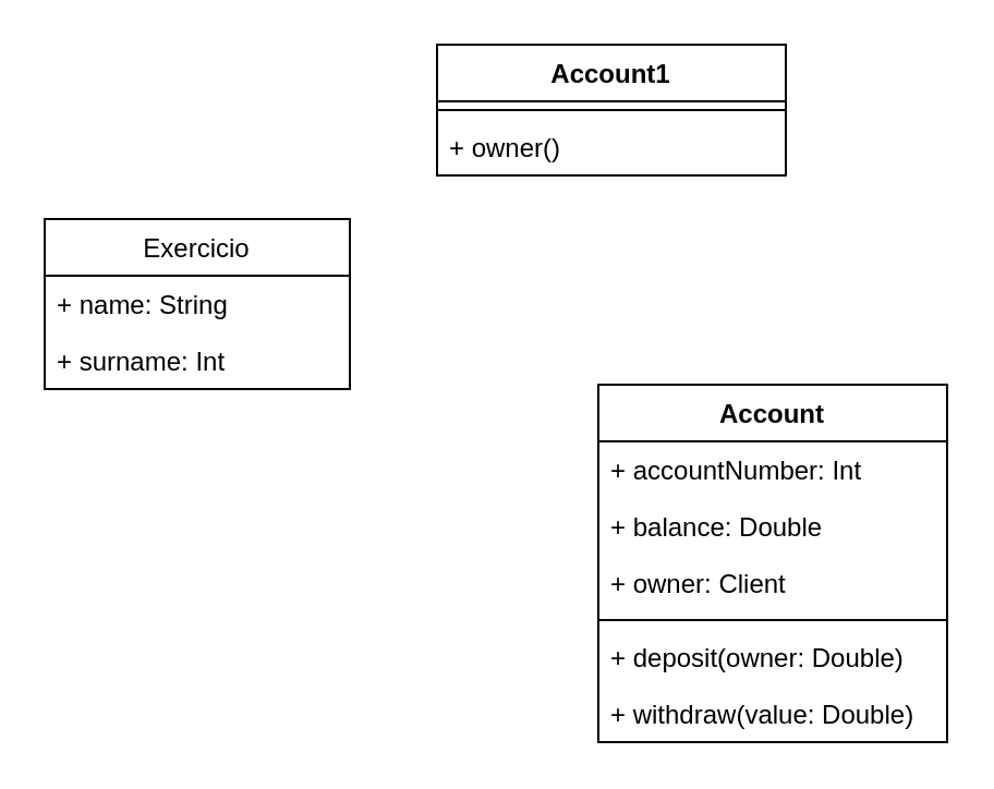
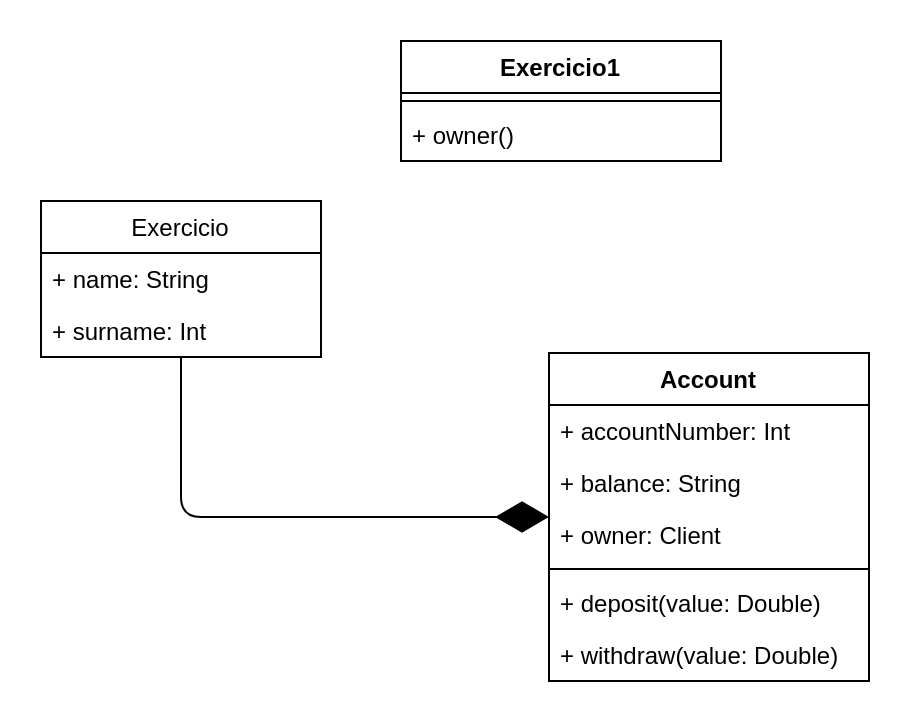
  <mxCell id="0" />
  <mxCell id="1" parent="0" />
  <mxCell id="2" value="Exercicio" style="swimlane;fontStyle=0;childLayout=stackLayout;horizontal=1;startSize=26;fillColor=none;horizontalStack=0;resizeParent=1;resizeParentMax=0;resizeLast=0;collapsible=1;marginBottom=0;" vertex="1" parent="1"><mxGeometry x="20" y="100" width="140" height="78" as="geometry" /></mxCell>
  <mxCell id="3" value="+ name: String" style="text;strokeColor=none;fillColor=none;align=left;verticalAlign=top;spacingLeft=4;spacingRight=4;overflow=hidden;rotatable=0;points=[[0,0.5],[1,0.5]];portConstraint=eastwest;" vertex="1" parent="2"><mxGeometry y="26" width="140" height="26" as="geometry" /></mxCell>
  <mxCell id="4" value="+ surname: Int" style="text;strokeColor=none;fillColor=none;align=left;verticalAlign=top;spacingLeft=4;spacingRight=4;overflow=hidden;rotatable=0;points=[[0,0.5],[1,0.5]];portConstraint=eastwest;" vertex="1" parent="2"><mxGeometry y="52" width="140" height="26" as="geometry" /></mxCell>
+ <mxCell id="5" value="" style="endArrow=diamondThin;endFill=1;endSize=24;html=1;" edge="1" parent="1" source="2" target="6"><mxGeometry width="160" relative="1" as="geometry"><mxPoint x="190" y="150" as="sourcePoint" /><mxPoint x="350" y="150" as="targetPoint" /><Array as="points"><mxPoint x="90" y="258" /></Array></mxGeometry></mxCell>
  <mxCell id="6" value="Account" style="swimlane;fontStyle=1;align=center;verticalAlign=top;childLayout=stackLayout;horizontal=1;startSize=26;horizontalStack=0;resizeParent=1;resizeParentMax=0;resizeLast=0;collapsible=1;marginBottom=0;" vertex="1" parent="1"><mxGeometry x="274" y="176" width="160" height="164" as="geometry" /></mxCell>
  <mxCell id="7" value="+ accountNumber: Int" style="text;strokeColor=none;fillColor=none;align=left;verticalAlign=top;spacingLeft=4;spacingRight=4;overflow=hidden;rotatable=0;points=[[0,0.5],[1,0.5]];portConstraint=eastwest;" vertex="1" parent="6"><mxGeometry y="26" width="160" height="26" as="geometry" /></mxCell>
- <mxCell id="8" value="+ balance: Double" style="text;strokeColor=none;fillColor=none;align=left;verticalAlign=top;spacingLeft=4;spacingRight=4;overflow=hidden;rotatable=0;points=[[0,0.5],[1,0.5]];portConstraint=eastwest;" vertex="1" parent="6"><mxGeometry y="52" width="160" height="26" as="geometry" /></mxCell>
+ <mxCell id="8" value="+ balance: String" style="text;strokeColor=none;fillColor=none;align=left;verticalAlign=top;spacingLeft=4;spacingRight=4;overflow=hidden;rotatable=0;points=[[0,0.5],[1,0.5]];portConstraint=eastwest;" vertex="1" parent="6"><mxGeometry y="52" width="160" height="26" as="geometry" /></mxCell>
  <mxCell id="9" value="+ owner: Client" style="text;strokeColor=none;fillColor=none;align=left;verticalAlign=top;spacingLeft=4;spacingRight=4;overflow=hidden;rotatable=0;points=[[0,0.5],[1,0.5]];portConstraint=eastwest;" vertex="1" parent="6"><mxGeometry y="78" width="160" height="26" as="geometry" /></mxCell>
  <mxCell id="10" value="" style="line;strokeWidth=1;fillColor=none;align=left;verticalAlign=middle;spacingTop=-1;spacingLeft=3;spacingRight=3;rotatable=0;labelPosition=right;points=[];portConstraint=eastwest;" vertex="1" parent="6"><mxGeometry y="104" width="160" height="8" as="geometry" /></mxCell>
- <mxCell id="11" value="+ deposit(owner: Double)" style="text;strokeColor=none;fillColor=none;align=left;verticalAlign=top;spacingLeft=4;spacingRight=4;overflow=hidden;rotatable=0;points=[[0,0.5],[1,0.5]];portConstraint=eastwest;" vertex="1" parent="6"><mxGeometry y="112" width="160" height="26" as="geometry" /></mxCell>
+ <mxCell id="11" value="+ deposit(value: Double)" style="text;strokeColor=none;fillColor=none;align=left;verticalAlign=top;spacingLeft=4;spacingRight=4;overflow=hidden;rotatable=0;points=[[0,0.5],[1,0.5]];portConstraint=eastwest;" vertex="1" parent="6"><mxGeometry y="112" width="160" height="26" as="geometry" /></mxCell>
  <mxCell id="12" value="+ withdraw(value: Double)" style="text;strokeColor=none;fillColor=none;align=left;verticalAlign=top;spacingLeft=4;spacingRight=4;overflow=hidden;rotatable=0;points=[[0,0.5],[1,0.5]];portConstraint=eastwest;" vertex="1" parent="6"><mxGeometry y="138" width="160" height="26" as="geometry" /></mxCell>
- <mxCell id="13" value="Account1" style="swimlane;fontStyle=1;align=center;verticalAlign=top;childLayout=stackLayout;horizontal=1;startSize=26;horizontalStack=0;resizeParent=1;resizeParentMax=0;resizeLast=0;collapsible=1;marginBottom=0;" vertex="1" parent="1"><mxGeometry x="200" y="20" width="160" height="60" as="geometry" /></mxCell>
+ <mxCell id="13" value="Exercicio1" style="swimlane;fontStyle=1;align=center;verticalAlign=top;childLayout=stackLayout;horizontal=1;startSize=26;horizontalStack=0;resizeParent=1;resizeParentMax=0;resizeLast=0;collapsible=1;marginBottom=0;" vertex="1" parent="1"><mxGeometry x="200" y="20" width="160" height="60" as="geometry" /></mxCell>
  <mxCell id="14" value="" style="line;strokeWidth=1;fillColor=none;align=left;verticalAlign=middle;spacingTop=-1;spacingLeft=3;spacingRight=3;rotatable=0;labelPosition=right;points=[];portConstraint=eastwest;" vertex="1" parent="13"><mxGeometry y="26" width="160" height="8" as="geometry" /></mxCell>
  <mxCell id="15" value="+ owner()" style="text;strokeColor=none;fillColor=none;align=left;verticalAlign=top;spacingLeft=4;spacingRight=4;overflow=hidden;rotatable=0;points=[[0,0.5],[1,0.5]];portConstraint=eastwest;" vertex="1" parent="13"><mxGeometry y="34" width="160" height="26" as="geometry" /></mxCell>
